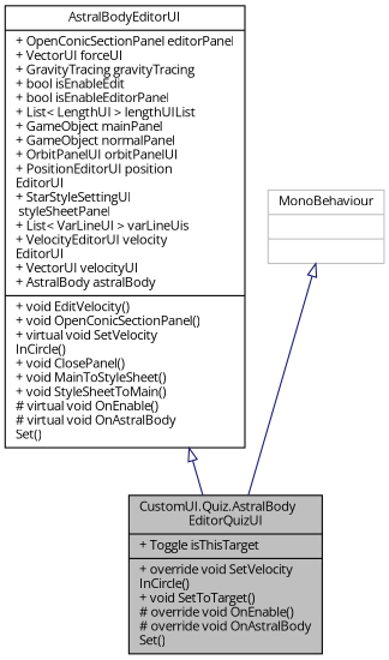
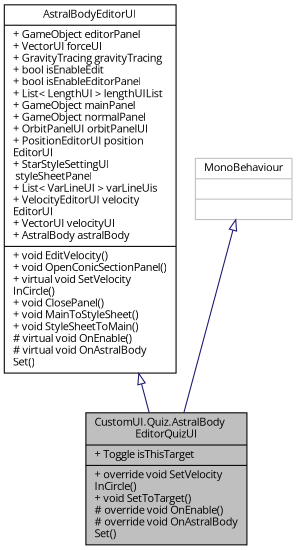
  digraph {
    fontname="Open Sans"
    node [color=black fillcolor=white fontname="Open Sans" fontsize=10 shape=record style=filled]
    edge [arrowtail=onormal color=midnightblue dir=back fontname="Open Sans" fontsize=10 labelfontname=Helvetica labelfontsize=10 style=solid]
    n1 [fillcolor=grey75 fontcolor=black height=0.2 label="{CustomUI.Quiz.AstralBody\lEditorQuizUI\n|+ Toggle isThisTarget\l|+ override void SetVelocity\lInCircle()\l+ void SetToTarget()\l# override void OnEnable()\l# override void OnAstralBody\lSet()\l}" width=0.4]
-   n2 [height=0.2 label="{AstralBodyEditorUI\n|+ OpenConicSectionPanel editorPanel\l+ VectorUI forceUI\l+ GravityTracing gravityTracing\l+ bool isEnableEdit\l+ bool isEnableEditorPanel\l+ List\< LengthUI \> lengthUIList\l+ GameObject mainPanel\l+ GameObject normalPanel\l+ OrbitPanelUI orbitPanelUI\l+ PositionEditorUI position\lEditorUI\l+ StarStyleSettingUI\l styleSheetPanel\l+ List\< VarLineUI \> varLineUis\l+ VelocityEditorUI velocity\lEditorUI\l+ VectorUI velocityUI\l+ AstralBody astralBody\l|+ void EditVelocity()\l+ void OpenConicSectionPanel()\l+ virtual void SetVelocity\lInCircle()\l+ void ClosePanel()\l+ void MainToStyleSheet()\l+ void StyleSheetToMain()\l# virtual void OnEnable()\l# virtual void OnAstralBody\lSet()\l}" width=0.4]
+   n2 [height=0.2 label="{AstralBodyEditorUI\n|+ GameObject editorPanel\l+ VectorUI forceUI\l+ GravityTracing gravityTracing\l+ bool isEnableEdit\l+ bool isEnableEditorPanel\l+ List\< LengthUI \> lengthUIList\l+ GameObject mainPanel\l+ GameObject normalPanel\l+ OrbitPanelUI orbitPanelUI\l+ PositionEditorUI position\lEditorUI\l+ StarStyleSettingUI\l styleSheetPanel\l+ List\< VarLineUI \> varLineUis\l+ VelocityEditorUI velocity\lEditorUI\l+ VectorUI velocityUI\l+ AstralBody astralBody\l|+ void EditVelocity()\l+ void OpenConicSectionPanel()\l+ virtual void SetVelocity\lInCircle()\l+ void ClosePanel()\l+ void MainToStyleSheet()\l+ void StyleSheetToMain()\l# virtual void OnEnable()\l# virtual void OnAstralBody\lSet()\l}" width=0.4]
    n3 [color=grey75 height=0.2 label="{MonoBehaviour\n||}" width=0.4]
    n2 -> n1
    n3 -> n1
  }
